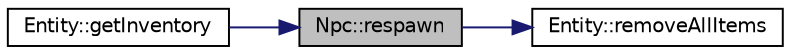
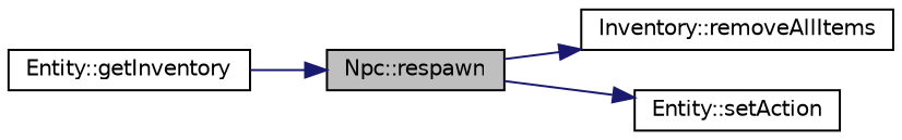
  digraph {
    fontname="DejaVu Sans"
    rankdir=LR
    node [color=black fillcolor=white fontname="DejaVu Sans" fontsize=10 shape=record style=filled]
    edge [color=midnightblue fontname="DejaVu Sans" fontsize=10 labelfontname=Helvetica labelfontsize=10 style=solid]
    n1 [fillcolor=grey75 fontcolor=black height=0.2 label="Npc::respawn" width=0.4]
-   n2 [height=0.2 label="Entity::removeAllItems" width=0.4]
+   n2 [height=0.2 label="Inventory::removeAllItems" width=0.4]
+   n3 [height=0.2 label="Entity::setAction" width=0.4]
    n4 [height=0.2 label="Entity::getInventory" width=0.4]
    n1 -> n2
+   n1 -> n3
    n4 -> n1
  }
